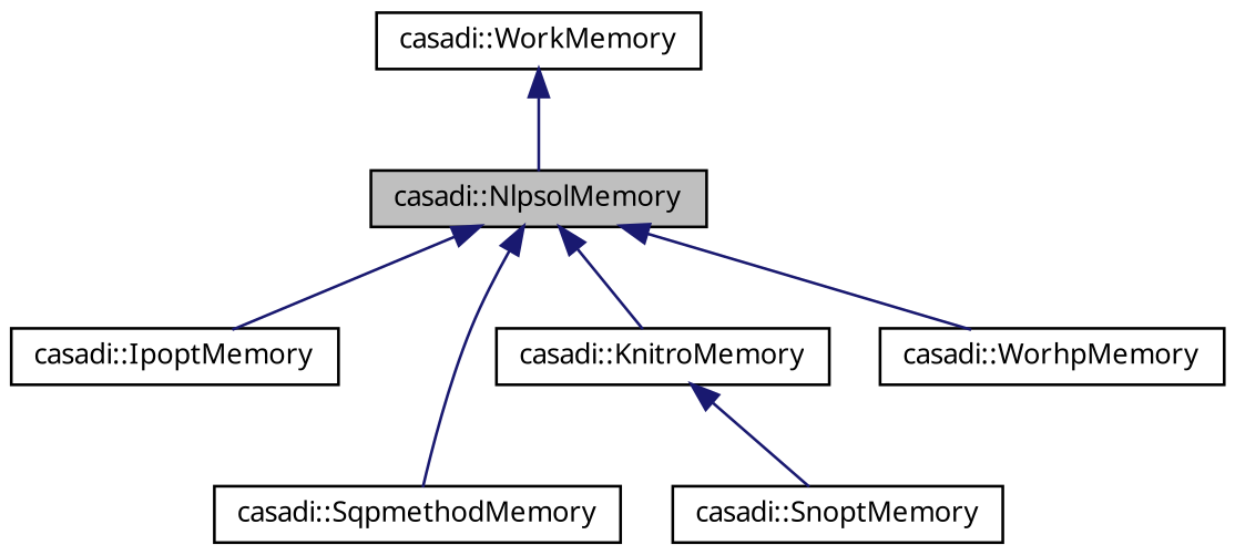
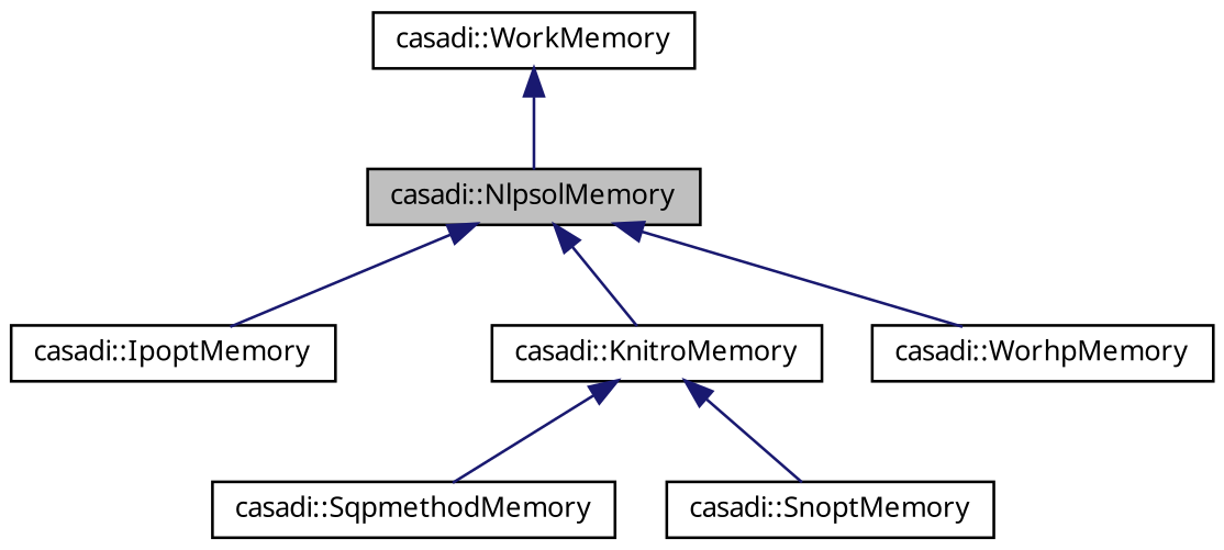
  digraph {
    rankdir=TB
    node [color=black fillcolor=white fontname="FreeSans.ttf" fontsize=10 shape=record style=filled]
    edge [color=midnightblue dir=back fontname="FreeSans.ttf" fontsize=10 labelfontname="FreeSans.ttf" labelfontsize=10 style=solid]
    n1 [fillcolor=grey75 fontcolor=black height=0.2 label="casadi::NlpsolMemory" width=0.4]
    n2 [height=0.2 label="casadi::IpoptMemory" width=0.4]
    n3 [height=0.2 label="casadi::KnitroMemory" width=0.4]
    n4 [height=0.2 label="casadi::SqpmethodMemory" width=0.4]
    n5 [height=0.2 label="casadi::WorhpMemory" width=0.4]
    n6 [height=0.2 label="casadi::SnoptMemory" width=0.4]
    n7 [height=0.2 label="casadi::WorkMemory" width=0.4]
    n1 -> n2
    n1 -> n3
-   n1 -> n4
+   n3 -> n4
    n1 -> n5
    n3 -> n6
    n7 -> n1
  }
